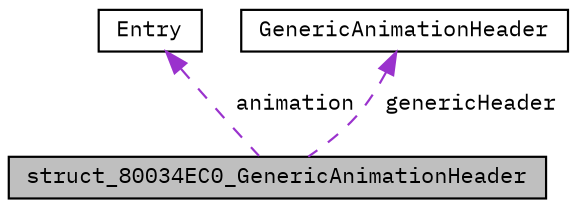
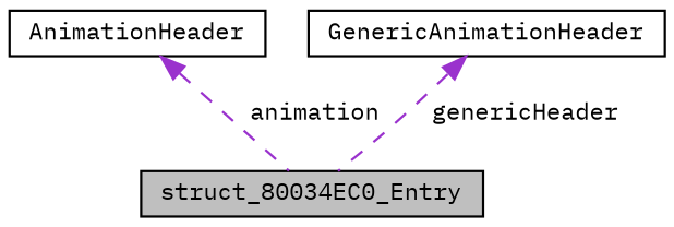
  digraph {
    fontname="IBM Plex Mono"
    node [color=black fillcolor=white fontname="IBM Plex Mono" fontsize=10 shape=record style=filled]
    edge [color=darkorchid3 dir=back fontname="IBM Plex Mono" fontsize=10 labelfontname=Helvetica labelfontsize=10 style=dashed]
-   n1 [fillcolor=grey75 fontcolor=black height=0.2 label=struct_80034EC0_GenericAnimationHeader width=0.4]
-   n2 [height=0.2 label=Entry width=0.4]
+   n1 [fillcolor=grey75 fontcolor=black height=0.2 label=struct_80034EC0_Entry width=0.4]
+   n2 [height=0.2 label=AnimationHeader width=0.4]
    n3 [height=0.2 label=GenericAnimationHeader width=0.4]
    n2 -> n1 [label=" animation"]
    n3 -> n1 [label=" genericHeader"]
  }
